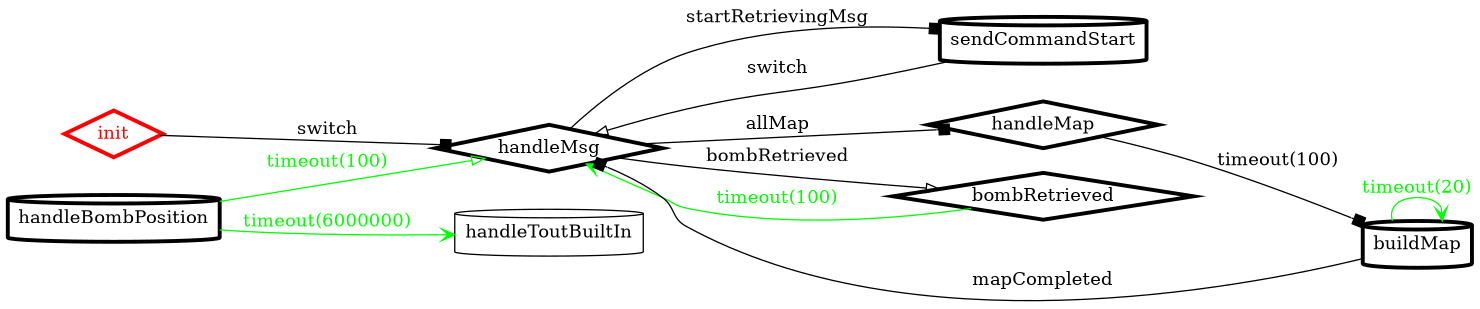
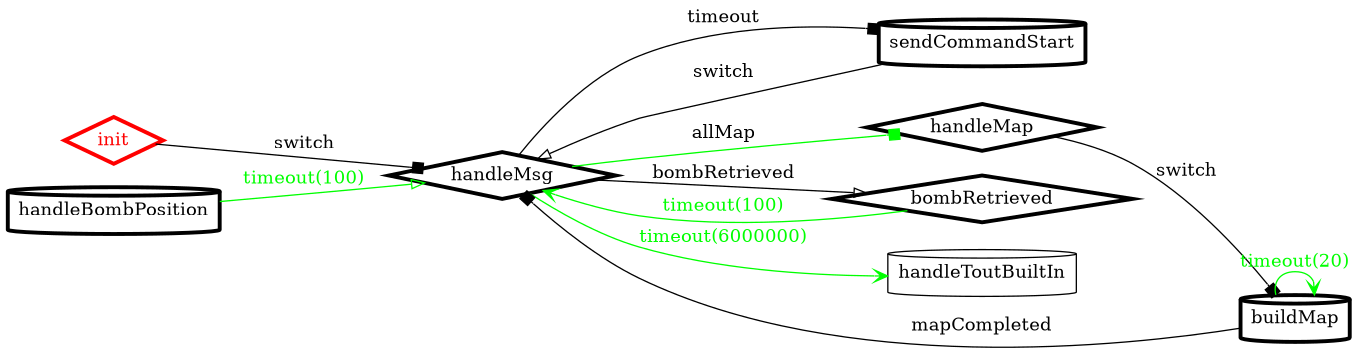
  digraph {
    rankdir=LR
    node [color=black fontcolor=black penwidth=3 shape=diamond]
    edge [arrowhead=box color=black fontcolor=black]
    init [color=red fontcolor=red]
    handleMsg
    sendCommandStart [shape=cylinder]
    handleMap
    bombRetrieved
    handleToutBuiltIn [shape=cylinder color="" fontcolor="" penwidth=""]
    handleBombPosition [shape=cylinder]
    buildMap [shape=cylinder]
    init -> handleMsg [label=switch]
-   handleMsg -> sendCommandStart [label=startRetrievingMsg]
-   handleMsg -> handleMap [label=allMap]
+   handleMsg -> sendCommandStart [label=timeout]
+   handleMsg -> handleMap [color=green label=allMap]
    handleMsg -> bombRetrieved [arrowhead=onormal label=bombRetrieved]
-   handleBombPosition -> handleToutBuiltIn [arrowhead=vee color=green fontcolor=green label="timeout(6000000)"]
+   handleMsg -> handleToutBuiltIn [arrowhead=vee color=green fontcolor=green label="timeout(6000000)"]
    sendCommandStart -> handleMsg [arrowhead=onormal label=switch]
-   handleMap -> buildMap [label="timeout(100)"]
+   handleMap -> buildMap [label=switch]
    bombRetrieved -> handleMsg [arrowhead=vee color=green fontcolor=green label="timeout(100)"]
    handleBombPosition -> handleMsg [arrowhead=onormal color=green fontcolor=green label="timeout(100)"]
    buildMap -> handleMsg [label=mapCompleted]
    buildMap -> buildMap [arrowhead=vee color=green fontcolor=green label="timeout(20)"]
  }
